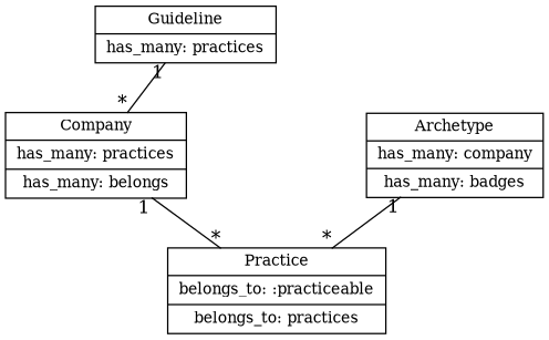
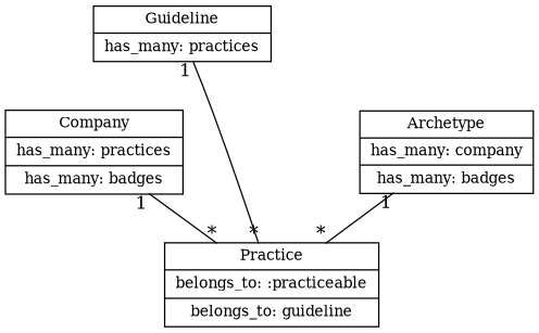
  digraph {
    nodesep=0.6
    splines=true
    node [fontsize=11 shape=record]
    edge [arrowhead=none arrowtail=normal dir=forward headlabel="*" taillabel=1]
-   n1 [label="{<f0> Company|<f1> has_many: practices\n|<f2> has_many: belongs}"]
-   n2 [label="{<f0> Practice|<f1> belongs_to: :practiceable\n|<f2> belongs_to: practices}"]
+   n1 [label="{<f0> Company|<f1> has_many: practices\n|<f2> has_many: badges}"]
+   n2 [label="{<f0> Practice|<f1> belongs_to: :practiceable\n|<f2> belongs_to: guideline}"]
    n3 [label="{<f0> Guideline|<f1> has_many: practices}"]
    n4 [label="{<f0> Archetype|<f1> has_many: company\n|<f2> has_many: badges}"]
    n1 -> n2
-   n3 -> n1
+   n3 -> n2
    n4 -> n2
  }
